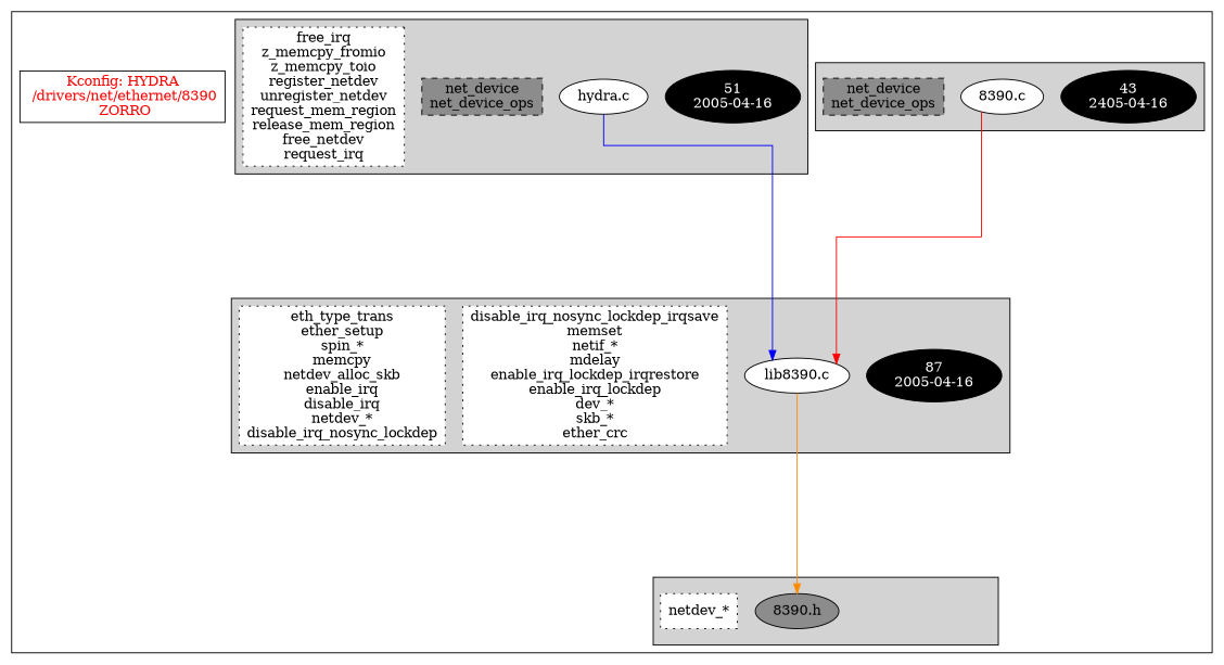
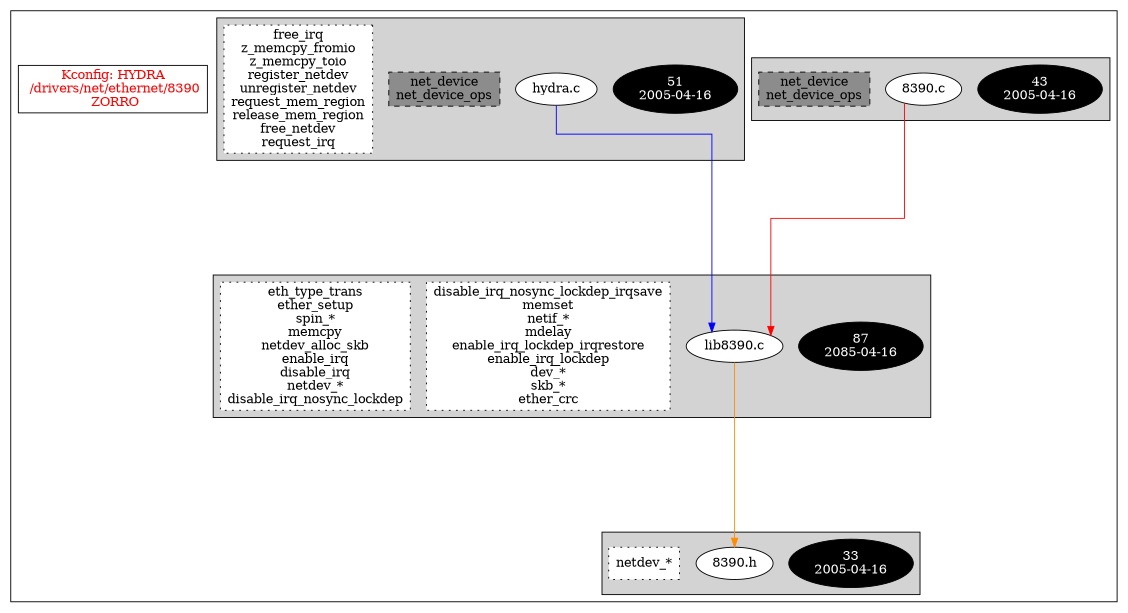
  digraph {
    ranksep=2
    splines=ortho
    node [fillcolor=white fontcolor=black style=filled]
-   n1 [fillcolor=black fontcolor=white label="43\n2405-04-16"]
+   n1 [fillcolor=black fontcolor=white label="43\n2005-04-16"]
    n2 [label="8390.c\n"]
    n3 [fillcolor=grey55 label="net_device\nnet_device_ops\n" shape=box style="filled,dashed"]
-   n5 [fillcolor=grey55 label="8390.h\n"]
+   n4 [fillcolor=black fontcolor=white label="33\n2005-04-16"]
+   n5 [label="8390.h\n"]
    n6 [label="netdev_*\n" shape=box style="filled,dotted"]
-   n7 [fillcolor=black fontcolor=white label="87\n2005-04-16"]
+   n7 [fillcolor=black fontcolor=white label="87\n2085-04-16"]
    n8 [label="lib8390.c\n"]
    n9 [label="disable_irq_nosync_lockdep_irqsave\nmemset\nnetif_*\nmdelay\nenable_irq_lockdep_irqrestore\nenable_irq_lockdep\ndev_*\nskb_*\nether_crc\n" shape=box style="filled,dotted"]
    n10 [label="eth_type_trans\nether_setup\nspin_*\nmemcpy\nnetdev_alloc_skb\nenable_irq\ndisable_irq\nnetdev_*\ndisable_irq_nosync_lockdep\n" shape=box style="filled,dotted"]
    n11 [fillcolor=black fontcolor=white label="51\n2005-04-16"]
    n12 [label="hydra.c\n"]
    n13 [fillcolor=grey55 label="net_device\nnet_device_ops\n" shape=box style="filled,dashed"]
    n14 [label="free_irq\nz_memcpy_fromio\nz_memcpy_toio\nregister_netdev\nunregister_netdev\nrequest_mem_region\nrelease_mem_region\nfree_netdev\nrequest_irq\n" shape=box style="filled,dotted"]
    n15 [fontcolor=red label="Kconfig: HYDRA\n /drivers/net/ethernet/8390\n  ZORRO " shape=box fillcolor="" style=""]
    subgraph cluster_1 {
      n15
      subgraph cluster_2 {
        style=filled
        n1
        n2
        n3
      }
      subgraph cluster_3 {
        style=filled
+       n4
        n5
        n6
      }
      subgraph cluster_4 {
        style=filled
        n7
        n8
        n9
        n10
      }
      subgraph cluster_5 {
        style=filled
        n11
        n12
        n13
        n14
      }
    }
    n2 -> n8 [color=red]
    n8 -> n5 [color=darkorange]
    n12 -> n8 [color=blue]
  }
